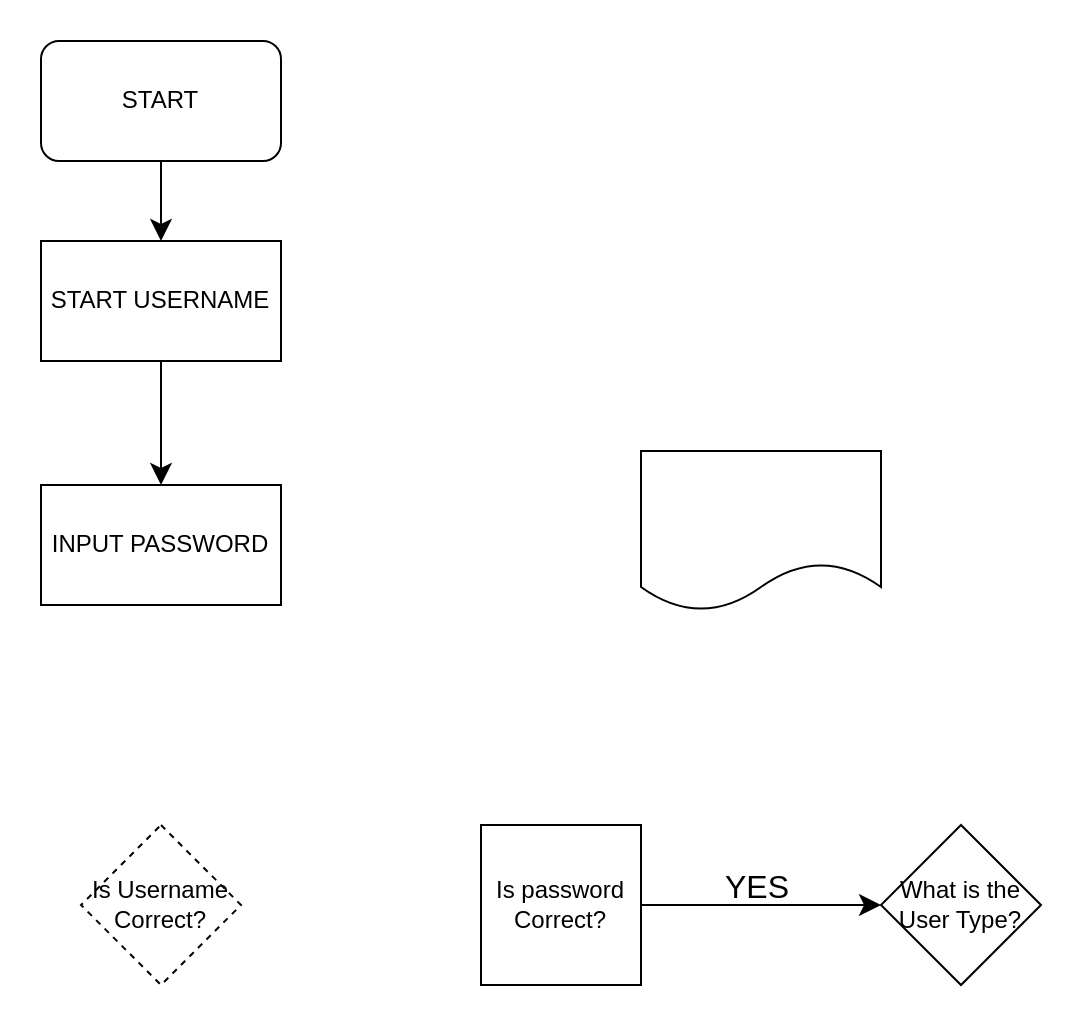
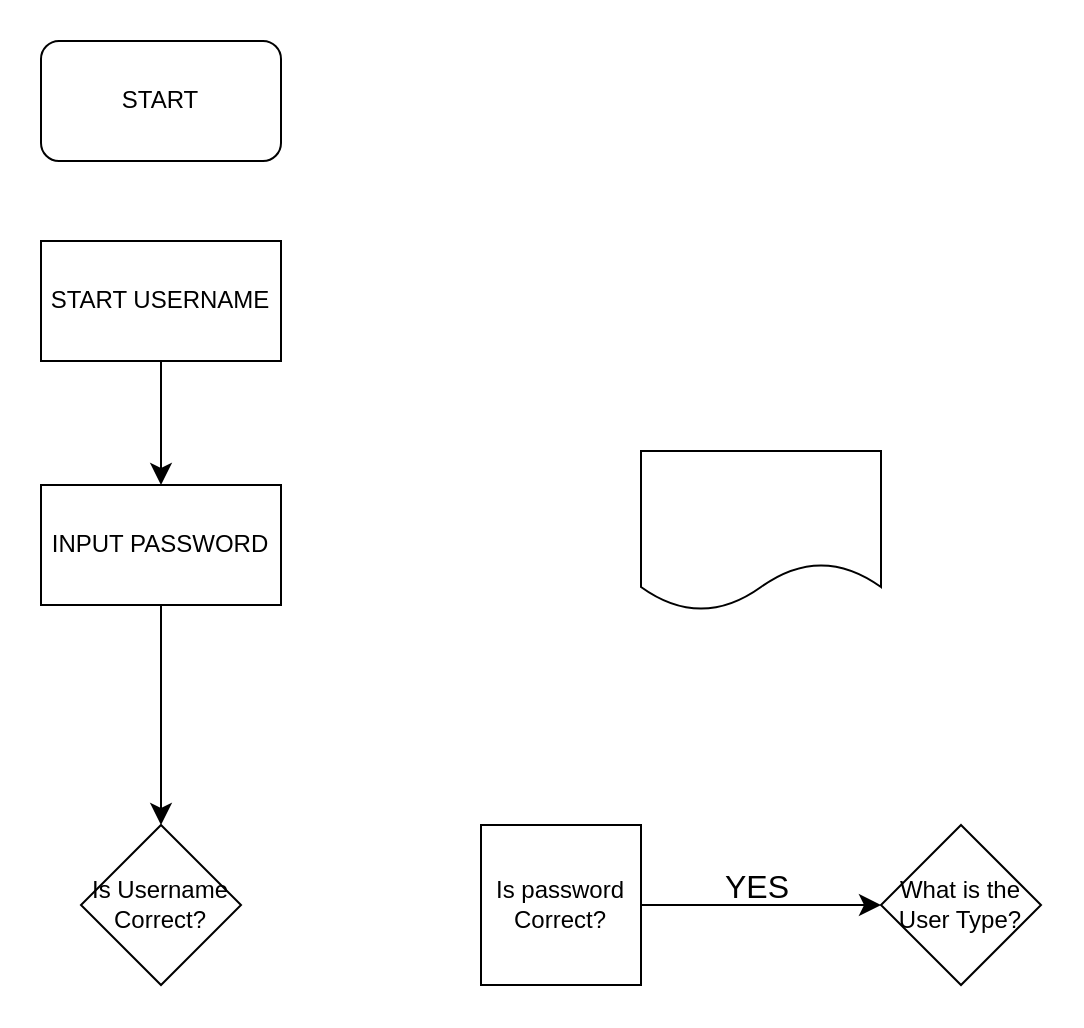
  <mxCell id="0" />
  <mxCell id="1" parent="0" />
- <mxCell id="2" style="edgeStyle=none;curved=1;rounded=0;orthogonalLoop=1;jettySize=auto;html=1;exitX=0.5;exitY=1;exitDx=0;exitDy=0;fontSize=12;startSize=8;endSize=8;" edge="1" parent="1" source="3" target="5"><mxGeometry relative="1" as="geometry" /></mxCell>
  <mxCell id="3" value="START" style="rounded=1;whiteSpace=wrap;html=1;" vertex="1" parent="1"><mxGeometry x="20" y="20" width="120" height="60" as="geometry" /></mxCell>
  <mxCell id="4" value="" style="edgeStyle=none;curved=1;rounded=0;orthogonalLoop=1;jettySize=auto;html=1;fontSize=12;startSize=8;endSize=8;entryX=0.5;entryY=0;entryDx=0;entryDy=0;" edge="1" parent="1" source="5" target="7"><mxGeometry relative="1" as="geometry"><mxPoint x="82.239" y="224.99" as="targetPoint" /></mxGeometry></mxCell>
  <mxCell id="5" value="START USERNAME" style="rounded=0;whiteSpace=wrap;html=1;" vertex="1" parent="1"><mxGeometry x="20" y="120" width="120" height="60" as="geometry" /></mxCell>
+ <mxCell id="6" value="" style="edgeStyle=none;curved=1;rounded=0;orthogonalLoop=1;jettySize=auto;html=1;fontSize=12;startSize=8;endSize=8;" edge="1" parent="1" source="7" target="9"><mxGeometry relative="1" as="geometry" /></mxCell>
  <mxCell id="7" value="INPUT PASSWORD" style="whiteSpace=wrap;html=1;rounded=0;" vertex="1" parent="1"><mxGeometry x="20" y="242" width="120" height="60" as="geometry" /></mxCell>
  <mxCell id="8" value="" style="shape=document;whiteSpace=wrap;html=1;boundedLbl=1;" vertex="1" parent="1"><mxGeometry x="320" y="225" width="120" height="80" as="geometry" /></mxCell>
- <mxCell id="9" value="Is Username Correct?" style="rhombus;whiteSpace=wrap;html=1;rounded=0;dashed=1;" vertex="1" parent="1"><mxGeometry x="40" y="412" width="80" height="80" as="geometry" /></mxCell>
+ <mxCell id="9" value="Is Username Correct?" style="rhombus;whiteSpace=wrap;html=1;rounded=0;" vertex="1" parent="1"><mxGeometry x="40" y="412" width="80" height="80" as="geometry" /></mxCell>
  <mxCell id="10" value="" style="edgeStyle=none;curved=1;rounded=0;orthogonalLoop=1;jettySize=auto;html=1;fontSize=12;startSize=8;endSize=8;" edge="1" parent="1" source="11" target="12"><mxGeometry relative="1" as="geometry" /></mxCell>
  <mxCell id="11" value="Is password Correct?" style="whiteSpace=wrap;html=1;rounded=0;" vertex="1" parent="1"><mxGeometry x="240" y="412" width="80" height="80" as="geometry" /></mxCell>
  <mxCell id="12" value="What is the User Type?" style="rhombus;whiteSpace=wrap;html=1;rounded=0;" vertex="1" parent="1"><mxGeometry x="440" y="412" width="80" height="80" as="geometry" /></mxCell>
  <mxCell id="13" value="YES" style="text;html=1;align=center;verticalAlign=middle;resizable=0;points=[];autosize=1;strokeColor=none;fillColor=none;fontSize=16;" vertex="1" parent="1"><mxGeometry x="352.5" y="427.5" width="50" height="31" as="geometry" /></mxCell>
